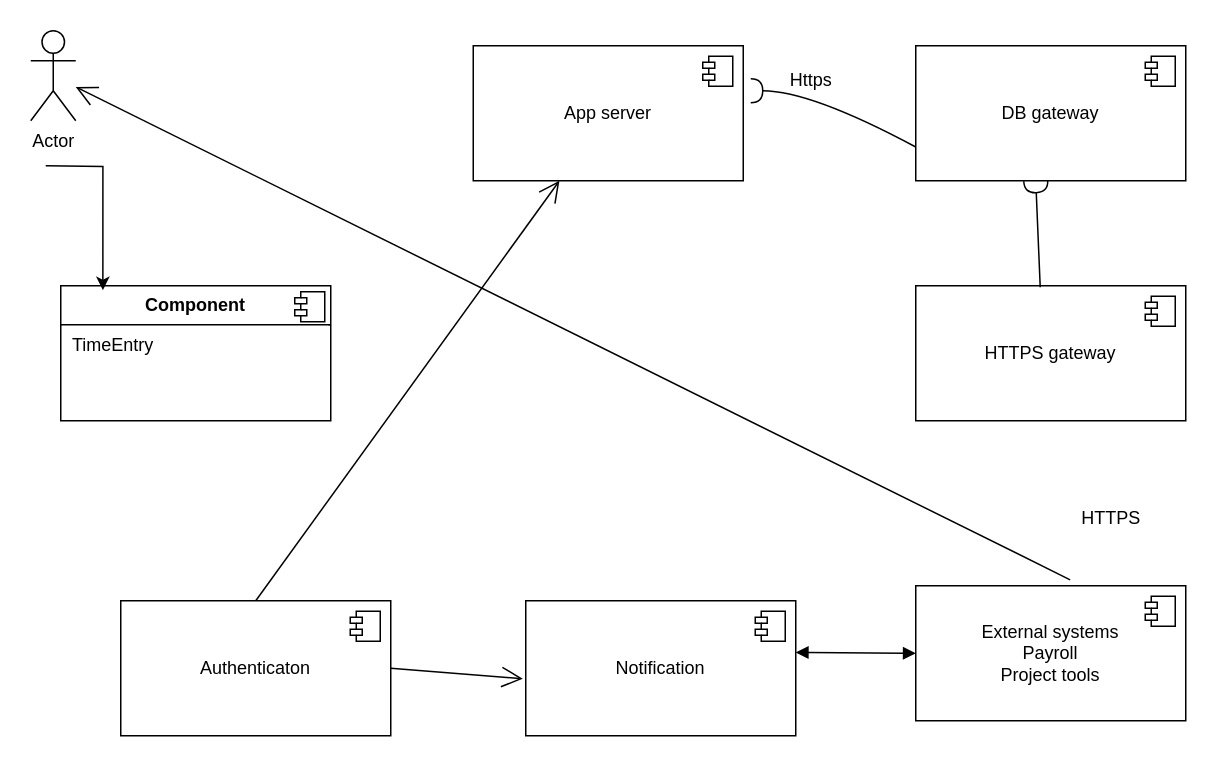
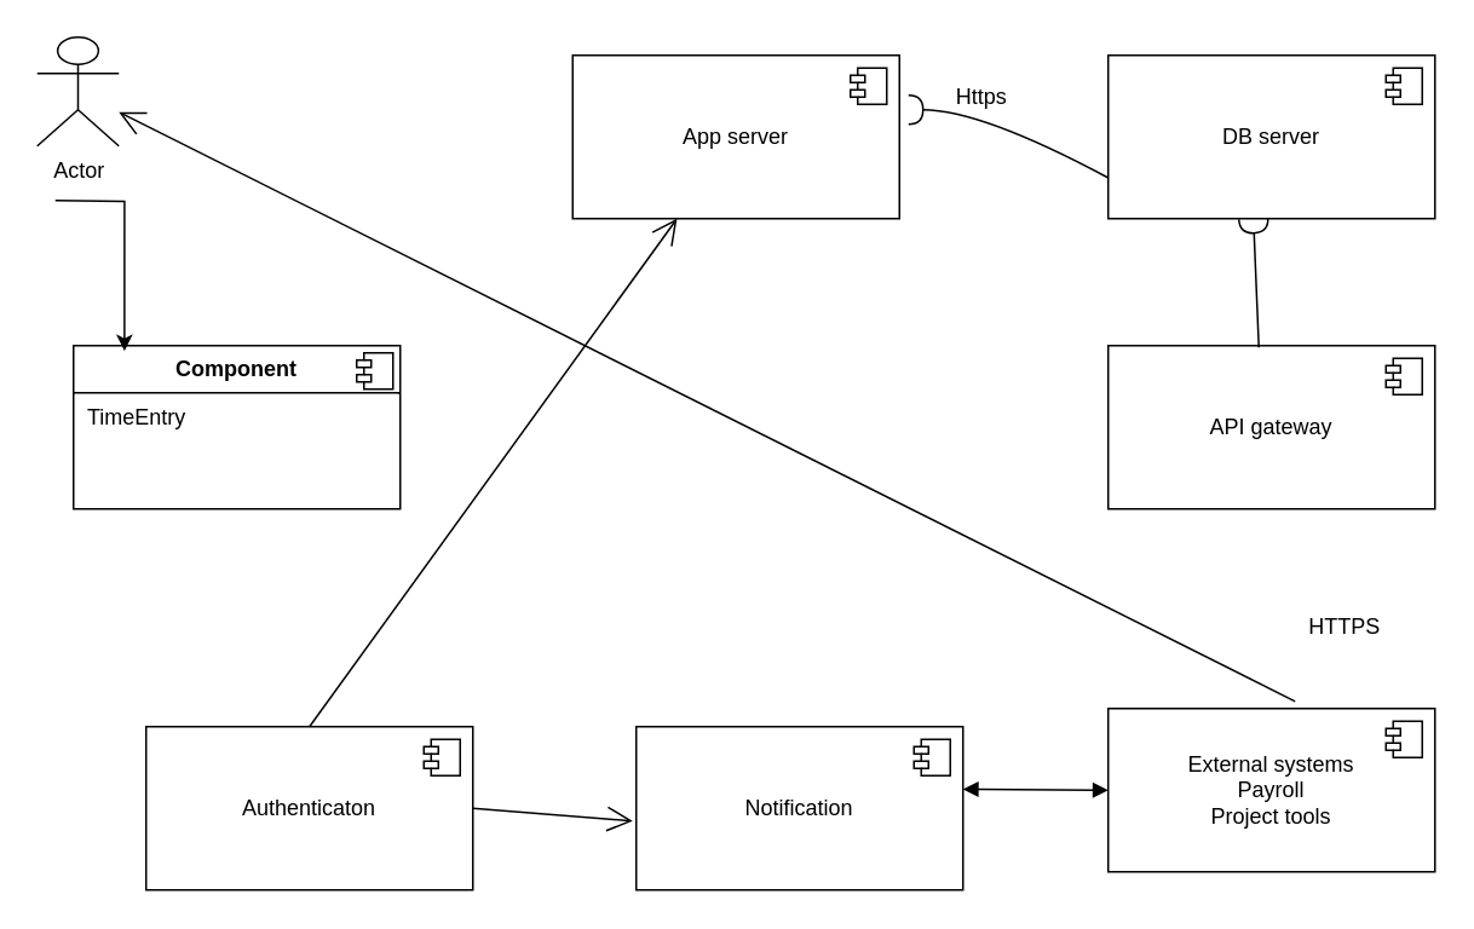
  <mxCell id="0" />
  <mxCell id="1" parent="0" />
  <mxCell id="2" value="&lt;p style=&quot;margin:0px;margin-top:6px;text-align:center;&quot;&gt;&lt;b&gt;Component&lt;/b&gt;&lt;/p&gt;&lt;hr size=&quot;1&quot; style=&quot;border-style:solid;&quot;&gt;&lt;p style=&quot;margin:0px;margin-left:8px;&quot;&gt;TimeEntry&lt;br&gt;&lt;/p&gt;" style="align=left;overflow=fill;html=1;dropTarget=0;whiteSpace=wrap;" vertex="1" parent="1"><mxGeometry x="40" y="190" width="180" height="90" as="geometry" /></mxCell>
  <mxCell id="3" value="" style="shape=component;jettyWidth=8;jettyHeight=4;" vertex="1" parent="2"><mxGeometry x="1" width="20" height="20" relative="1" as="geometry"><mxPoint x="-24" y="4" as="offset" /></mxGeometry></mxCell>
- <mxCell id="4" value="DB gateway" style="html=1;dropTarget=0;whiteSpace=wrap;" vertex="1" parent="1"><mxGeometry x="610" y="30" width="180" height="90" as="geometry" /></mxCell>
+ <mxCell id="4" value="DB server" style="html=1;dropTarget=0;whiteSpace=wrap;" vertex="1" parent="1"><mxGeometry x="610" y="30" width="180" height="90" as="geometry" /></mxCell>
  <mxCell id="5" value="" style="shape=module;jettyWidth=8;jettyHeight=4;" vertex="1" parent="4"><mxGeometry x="1" width="20" height="20" relative="1" as="geometry"><mxPoint x="-27" y="7" as="offset" /></mxGeometry></mxCell>
  <mxCell id="6" value="App server" style="html=1;dropTarget=0;whiteSpace=wrap;" vertex="1" parent="1"><mxGeometry x="315" y="30" width="180" height="90" as="geometry" /></mxCell>
  <mxCell id="7" value="" style="shape=module;jettyWidth=8;jettyHeight=4;" vertex="1" parent="6"><mxGeometry x="1" width="20" height="20" relative="1" as="geometry"><mxPoint x="-27" y="7" as="offset" /></mxGeometry></mxCell>
- <mxCell id="8" value="Actor" style="shape=umlActor;verticalLabelPosition=bottom;verticalAlign=top;html=1;" vertex="1" parent="1"><mxGeometry x="20" y="20" width="30" height="60" as="geometry" /></mxCell>
+ <mxCell id="8" value="Actor" style="shape=umlActor;verticalLabelPosition=bottom;verticalAlign=top;html=1;" vertex="1" parent="1"><mxGeometry x="20" y="20" width="45" height="60" as="geometry" /></mxCell>
  <mxCell id="9" style="edgeStyle=orthogonalEdgeStyle;rounded=0;orthogonalLoop=1;jettySize=auto;html=1;entryX=0.156;entryY=0.033;entryDx=0;entryDy=0;entryPerimeter=0;" edge="1" parent="1" target="2"><mxGeometry relative="1" as="geometry"><mxPoint x="30" y="110" as="sourcePoint" /></mxGeometry></mxCell>
  <mxCell id="10" value="" style="ellipse;whiteSpace=wrap;html=1;align=center;aspect=fixed;fillColor=none;strokeColor=none;resizable=0;perimeter=centerPerimeter;rotatable=0;allowArrows=0;points=[];outlineConnect=1;" vertex="1" parent="1"><mxGeometry x="390" y="370" width="10" height="10" as="geometry" /></mxCell>
  <mxCell id="11" value="" style="rounded=0;orthogonalLoop=1;jettySize=auto;html=1;endArrow=halfCircle;endFill=0;endSize=6;strokeWidth=1;sketch=0;fontSize=12;curved=1;exitX=0;exitY=0.75;exitDx=0;exitDy=0;" edge="1" parent="1" source="4"><mxGeometry relative="1" as="geometry"><mxPoint x="415" y="375" as="sourcePoint" /><mxPoint x="500" y="60" as="targetPoint" /><Array as="points"><mxPoint x="540" y="60" /></Array></mxGeometry></mxCell>
  <mxCell id="12" value="" style="ellipse;whiteSpace=wrap;html=1;align=center;aspect=fixed;fillColor=none;strokeColor=none;resizable=0;perimeter=centerPerimeter;rotatable=0;allowArrows=0;points=[];outlineConnect=1;" vertex="1" parent="1"><mxGeometry x="390" y="370" width="10" height="10" as="geometry" /></mxCell>
  <mxCell id="13" value="Authenticaton" style="html=1;dropTarget=0;whiteSpace=wrap;" vertex="1" parent="1"><mxGeometry x="80" y="400" width="180" height="90" as="geometry" /></mxCell>
  <mxCell id="14" value="" style="shape=module;jettyWidth=8;jettyHeight=4;" vertex="1" parent="13"><mxGeometry x="1" width="20" height="20" relative="1" as="geometry"><mxPoint x="-27" y="7" as="offset" /></mxGeometry></mxCell>
  <mxCell id="15" value="Notification" style="html=1;dropTarget=0;whiteSpace=wrap;" vertex="1" parent="1"><mxGeometry x="350" y="400" width="180" height="90" as="geometry" /></mxCell>
  <mxCell id="16" value="" style="shape=module;jettyWidth=8;jettyHeight=4;" vertex="1" parent="15"><mxGeometry x="1" width="20" height="20" relative="1" as="geometry"><mxPoint x="-27" y="7" as="offset" /></mxGeometry></mxCell>
- <mxCell id="17" value="HTTPS gateway" style="html=1;dropTarget=0;whiteSpace=wrap;" vertex="1" parent="1"><mxGeometry x="610" y="190" width="180" height="90" as="geometry" /></mxCell>
+ <mxCell id="17" value="API gateway" style="html=1;dropTarget=0;whiteSpace=wrap;" vertex="1" parent="1"><mxGeometry x="610" y="190" width="180" height="90" as="geometry" /></mxCell>
  <mxCell id="18" value="" style="shape=module;jettyWidth=8;jettyHeight=4;" vertex="1" parent="17"><mxGeometry x="1" width="20" height="20" relative="1" as="geometry"><mxPoint x="-27" y="7" as="offset" /></mxGeometry></mxCell>
  <mxCell id="19" value="&lt;div&gt;External systems&lt;/div&gt;&lt;div&gt;Payroll&lt;/div&gt;&lt;div&gt;Project tools&lt;br&gt;&lt;/div&gt;" style="html=1;dropTarget=0;whiteSpace=wrap;" vertex="1" parent="1"><mxGeometry x="610" y="390" width="180" height="90" as="geometry" /></mxCell>
  <mxCell id="20" value="" style="shape=module;jettyWidth=8;jettyHeight=4;" vertex="1" parent="19"><mxGeometry x="1" width="20" height="20" relative="1" as="geometry"><mxPoint x="-27" y="7" as="offset" /></mxGeometry></mxCell>
  <mxCell id="21" value="" style="endArrow=open;endFill=1;endSize=12;html=1;rounded=0;exitX=0.5;exitY=0;exitDx=0;exitDy=0;" edge="1" parent="1" source="13" target="6"><mxGeometry width="160" relative="1" as="geometry"><mxPoint x="320" y="370" as="sourcePoint" /><mxPoint x="480" y="370" as="targetPoint" /></mxGeometry></mxCell>
  <mxCell id="22" value="" style="endArrow=open;endFill=1;endSize=12;html=1;rounded=0;entryX=-0.011;entryY=0.578;entryDx=0;entryDy=0;entryPerimeter=0;" edge="1" parent="1" target="15"><mxGeometry width="160" relative="1" as="geometry"><mxPoint x="260" y="445" as="sourcePoint" /><mxPoint x="405" y="444.5" as="targetPoint" /></mxGeometry></mxCell>
  <mxCell id="23" value="" style="rounded=0;orthogonalLoop=1;jettySize=auto;html=1;endArrow=halfCircle;endFill=0;endSize=6;strokeWidth=1;sketch=0;fontSize=12;curved=1;exitX=0.461;exitY=0.011;exitDx=0;exitDy=0;exitPerimeter=0;" edge="1" target="4" parent="1" source="17"><mxGeometry relative="1" as="geometry"><mxPoint x="415" y="375" as="sourcePoint" /><Array as="points"><mxPoint x="690" y="120" /></Array></mxGeometry></mxCell>
  <mxCell id="24" value="" style="ellipse;whiteSpace=wrap;html=1;align=center;aspect=fixed;fillColor=none;strokeColor=none;resizable=0;perimeter=centerPerimeter;rotatable=0;allowArrows=0;points=[];outlineConnect=1;" vertex="1" parent="1"><mxGeometry x="390" y="370" width="10" height="10" as="geometry" /></mxCell>
  <mxCell id="25" value="" style="endArrow=block;startArrow=block;endFill=1;startFill=1;html=1;rounded=0;entryX=0;entryY=0.5;entryDx=0;entryDy=0;" edge="1" parent="1" target="19"><mxGeometry width="160" relative="1" as="geometry"><mxPoint x="530" y="434.5" as="sourcePoint" /><mxPoint x="690" y="434.5" as="targetPoint" /></mxGeometry></mxCell>
  <mxCell id="26" value="" style="endArrow=open;endFill=1;endSize=12;html=1;rounded=0;exitX=0.572;exitY=-0.044;exitDx=0;exitDy=0;exitPerimeter=0;" edge="1" parent="1" source="19" target="8"><mxGeometry width="160" relative="1" as="geometry"><mxPoint x="320" y="370" as="sourcePoint" /><mxPoint x="480" y="370" as="targetPoint" /></mxGeometry></mxCell>
  <mxCell id="27" value="Https" style="text;html=1;align=center;verticalAlign=middle;resizable=0;points=[];autosize=1;strokeColor=none;fillColor=none;" vertex="1" parent="1"><mxGeometry x="515" y="38" width="50" height="30" as="geometry" /></mxCell>
  <mxCell id="28" value="HTTPS" style="text;html=1;align=center;verticalAlign=middle;resizable=0;points=[];autosize=1;strokeColor=none;fillColor=none;" vertex="1" parent="1"><mxGeometry x="710" y="330" width="60" height="30" as="geometry" /></mxCell>
